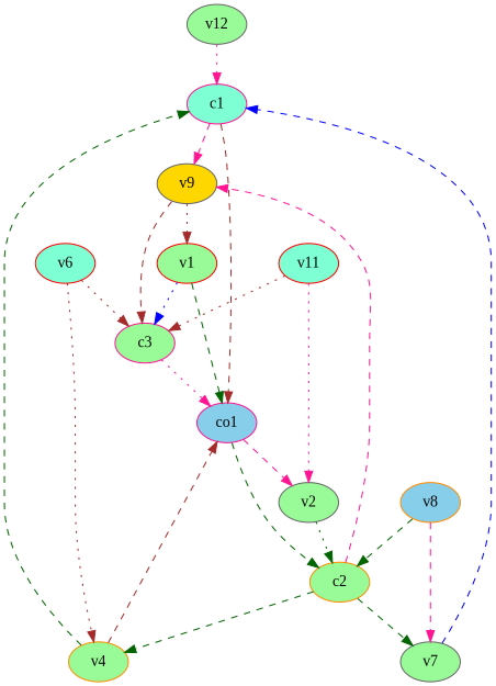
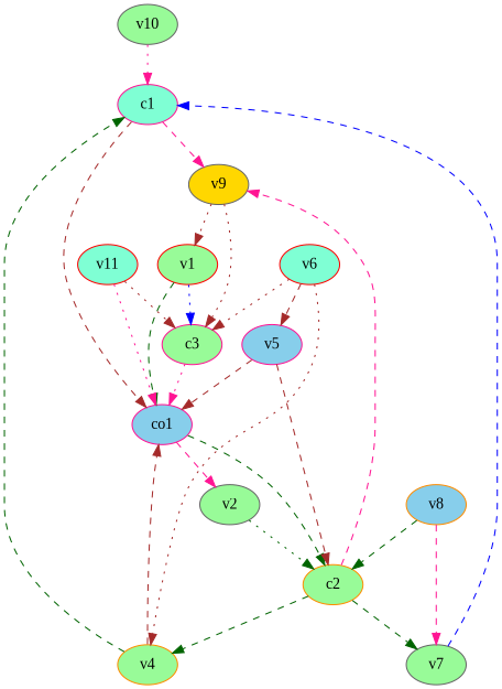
  strict digraph {
    fontname="Liberation Serif"
    node [color=deeppink fillcolor=palegreen fontname="Liberation Serif" style=filled]
    edge [color=brown fontname="Liberation Serif" style=dashed weight=1]
    c1 [fillcolor=aquamarine]
    v9 [color=gray40 fillcolor=gold]
    co1 [fillcolor=skyblue]
    c3
    v1 [color=red]
    c2 [color=darkorange]
    v2 [color=gray40]
    v4 [color=darkorange]
    v7 [color=gray40]
+   v5 [fillcolor=skyblue]
    v6 [color=red fillcolor=aquamarine]
    v8 [color=darkorange fillcolor=skyblue]
-   v10 [color=gray40 label=v12]
+   v10 [color=gray40]
    v11 [color=red fillcolor=aquamarine]
    c1 -> v9 [color=deeppink]
    c1 -> co1
-   v9 -> c3
+   v9 -> c3 [style=dotted]
    v9 -> v1 [style=dotted]
    co1 -> c2 [color=darkgreen]
    co1 -> v2 [color=deeppink]
    c3 -> co1 [color=deeppink style=dotted]
    v1 -> co1 [color=darkgreen]
    v1 -> c3 [color=blue style=dotted]
    c2 -> v9 [color=deeppink]
    c2 -> v4 [color=darkgreen]
    c2 -> v7 [color=darkgreen]
    v2 -> c2 [color=darkgreen style=dotted]
    v4 -> c1 [color=darkgreen]
    v4 -> co1
    v7 -> c1 [color=blue]
+   v5 -> co1
+   v5 -> c2
    v6 -> c3 [style=dotted]
    v6 -> v4 [style=dotted]
+   v6 -> v5
    v8 -> c2 [color=darkgreen]
    v8 -> v7 [color=deeppink]
    v10 -> c1 [color=deeppink style=dotted]
-   v11 -> v2 [color=deeppink style=dotted]
+   v11 -> co1 [color=deeppink style=dotted]
    v11 -> c3 [style=dotted]
  }
